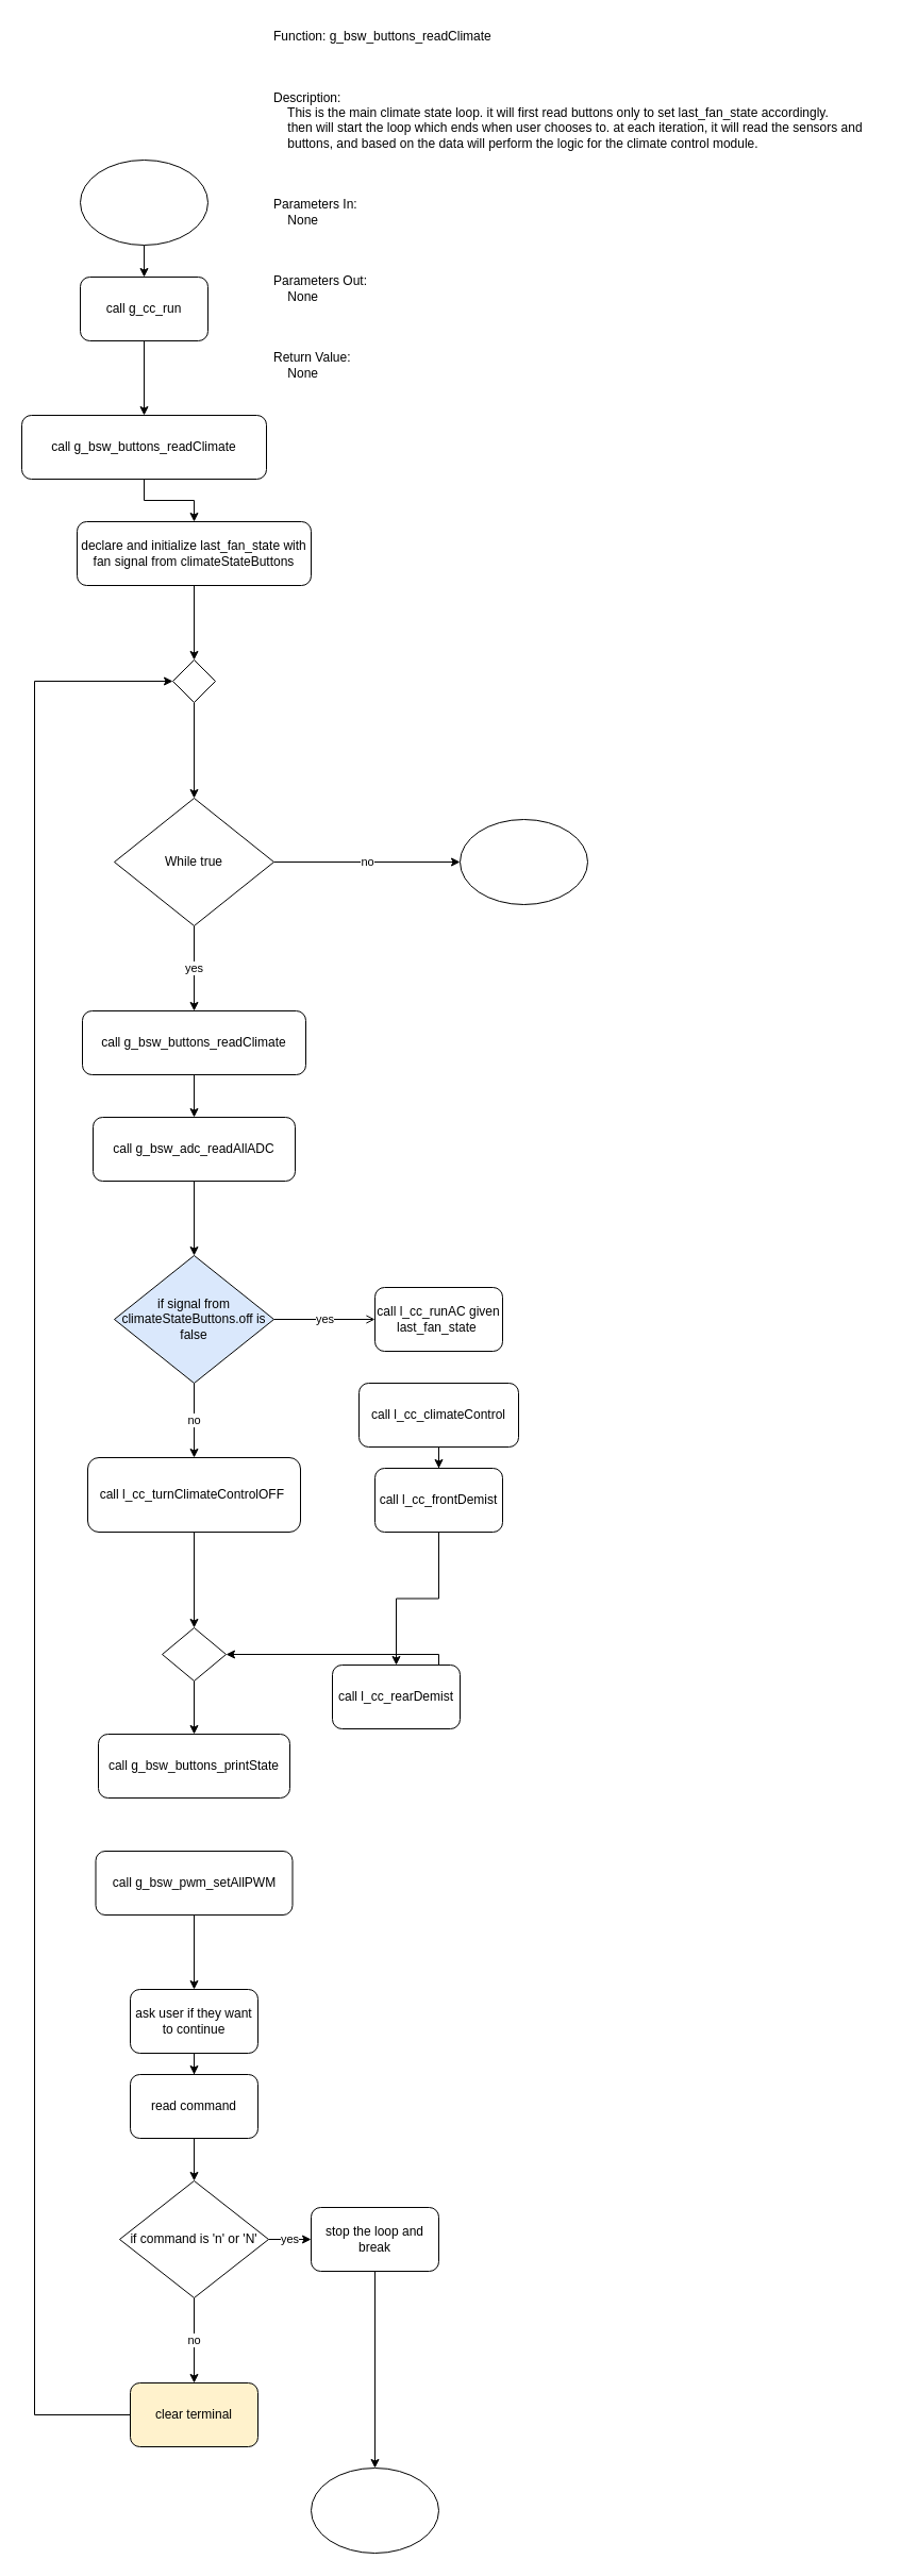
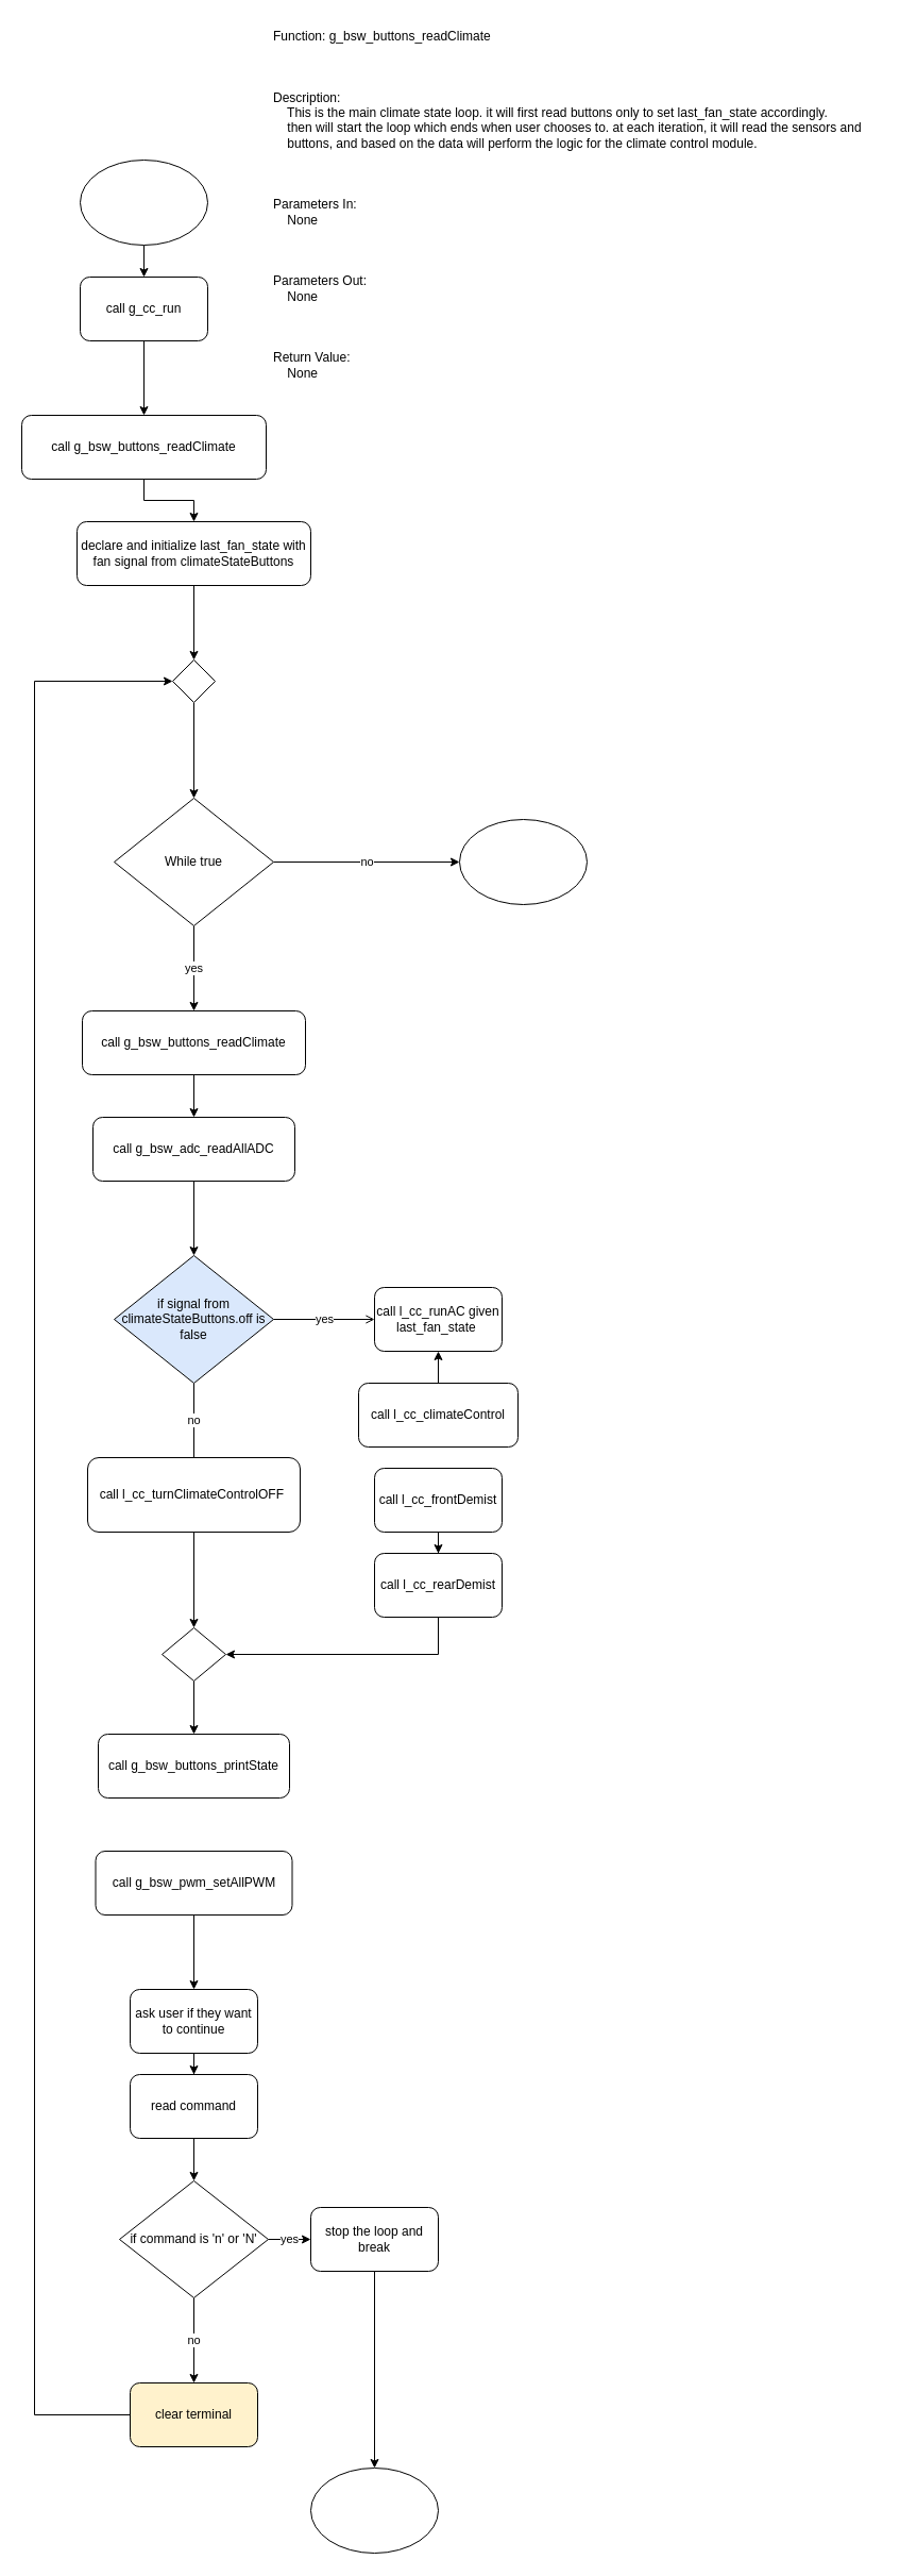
  <mxCell id="0" />
  <mxCell id="1" parent="0" />
  <mxCell id="2" style="edgeStyle=orthogonalEdgeStyle;rounded=0;orthogonalLoop=1;jettySize=auto;html=1;" edge="1" parent="1" source="3" target="5"><mxGeometry relative="1" as="geometry"><mxPoint x="135" y="290" as="targetPoint" /></mxGeometry></mxCell>
  <mxCell id="3" value="" style="ellipse;whiteSpace=wrap;html=1;" vertex="1" parent="1"><mxGeometry x="75" y="150" width="120" height="80" as="geometry" /></mxCell>
  <mxCell id="4" style="edgeStyle=orthogonalEdgeStyle;rounded=0;orthogonalLoop=1;jettySize=auto;html=1;" edge="1" parent="1" source="5" target="8"><mxGeometry relative="1" as="geometry"><mxPoint x="135" y="390" as="targetPoint" /></mxGeometry></mxCell>
  <mxCell id="5" value="call&amp;nbsp;g_cc_run" style="rounded=1;whiteSpace=wrap;html=1;" vertex="1" parent="1"><mxGeometry x="75" y="260" width="120" height="60" as="geometry" /></mxCell>
  <mxCell id="6" value="Function: g_bsw_buttons_readClimate&#10;&#10;&#10;&#10;Description:&#10;    This is the main climate state loop. it will first read buttons only to set last_fan_state accordingly.&#10;    then will start the loop which ends when user chooses to. at each iteration, it will read the sensors and &#10;    buttons, and based on the data will perform the logic for the climate control module.&#10;&#10;&#10;&#10;Parameters In:&#10;    None&#10;&#10;&#10;&#10;Parameters Out:&#10;    None&#10;&#10;&#10;&#10;Return Value:&#10;    None" style="text;whiteSpace=wrap;" vertex="1" parent="1"><mxGeometry x="255" width="570" height="340" as="geometry" y="20" /></mxCell>
  <mxCell id="7" style="edgeStyle=orthogonalEdgeStyle;rounded=0;orthogonalLoop=1;jettySize=auto;html=1;" edge="1" parent="1" source="8" target="10"><mxGeometry relative="1" as="geometry"><mxPoint x="135" y="520" as="targetPoint" /></mxGeometry></mxCell>
  <mxCell id="8" value="call&amp;nbsp;g_bsw_buttons_readClimate" style="rounded=1;whiteSpace=wrap;html=1;" vertex="1" parent="1"><mxGeometry x="20" y="390" width="230" height="60" as="geometry" /></mxCell>
  <mxCell id="9" style="edgeStyle=orthogonalEdgeStyle;rounded=0;orthogonalLoop=1;jettySize=auto;html=1;" edge="1" parent="1" source="15" target="13"><mxGeometry relative="1" as="geometry"><mxPoint x="182" y="640" as="targetPoint" /></mxGeometry></mxCell>
  <mxCell id="10" value="declare and initialize last_fan_state with fan signal from climateStateButtons" style="rounded=1;whiteSpace=wrap;html=1;" vertex="1" parent="1"><mxGeometry x="72" y="490" width="220" height="60" as="geometry" /></mxCell>
  <mxCell id="11" value="yes" style="edgeStyle=orthogonalEdgeStyle;rounded=0;orthogonalLoop=1;jettySize=auto;html=1;" edge="1" parent="1" source="13" target="17"><mxGeometry relative="1" as="geometry"><mxPoint x="182" y="920" as="targetPoint" /></mxGeometry></mxCell>
  <mxCell id="12" value="no" style="edgeStyle=orthogonalEdgeStyle;rounded=0;orthogonalLoop=1;jettySize=auto;html=1;" edge="1" parent="1" source="13" target="20"><mxGeometry relative="1" as="geometry"><mxPoint x="442" y="1340" as="targetPoint" /></mxGeometry></mxCell>
  <mxCell id="13" value="While true" style="rhombus;whiteSpace=wrap;html=1;" vertex="1" parent="1"><mxGeometry x="107" y="750" width="150" height="120" as="geometry" /></mxCell>
  <mxCell id="14" value="" style="edgeStyle=orthogonalEdgeStyle;rounded=0;orthogonalLoop=1;jettySize=auto;html=1;" edge="1" parent="1" source="10" target="15"><mxGeometry relative="1" as="geometry"><mxPoint x="135" y="710" as="targetPoint" /><mxPoint x="135" y="550" as="sourcePoint" /></mxGeometry></mxCell>
  <mxCell id="15" value="" style="rhombus;whiteSpace=wrap;html=1;" vertex="1" parent="1"><mxGeometry x="162" y="620" width="40" height="40" as="geometry" /></mxCell>
  <mxCell id="16" style="edgeStyle=orthogonalEdgeStyle;rounded=0;orthogonalLoop=1;jettySize=auto;html=1;" edge="1" parent="1" source="17" target="19"><mxGeometry relative="1" as="geometry"><mxPoint x="182" y="1060" as="targetPoint" /></mxGeometry></mxCell>
  <mxCell id="17" value="call&amp;nbsp;g_bsw_buttons_readClimate" style="rounded=1;whiteSpace=wrap;html=1;" vertex="1" parent="1"><mxGeometry x="77" y="950" width="210" height="60" as="geometry" /></mxCell>
  <mxCell id="18" style="edgeStyle=orthogonalEdgeStyle;rounded=0;orthogonalLoop=1;jettySize=auto;html=1;" edge="1" parent="1" source="19" target="23"><mxGeometry relative="1" as="geometry"><mxPoint x="182" y="1170" as="targetPoint" /></mxGeometry></mxCell>
  <mxCell id="19" value="call&amp;nbsp;g_bsw_adc_readAllADC" style="rounded=1;whiteSpace=wrap;html=1;" vertex="1" parent="1"><mxGeometry x="87" y="1050" width="190" height="60" as="geometry" /></mxCell>
  <mxCell id="20" value="" style="ellipse;whiteSpace=wrap;html=1;" vertex="1" parent="1"><mxGeometry x="432" y="770" width="120" height="80" as="geometry" /></mxCell>
  <mxCell id="21" value="yes" style="edgeStyle=orthogonalEdgeStyle;rounded=0;orthogonalLoop=1;jettySize=auto;html=1;exitX=1;exitY=0.5;exitDx=0;exitDy=0;endArrow=open;" edge="1" parent="1" source="23" target="24"><mxGeometry relative="1" as="geometry"><mxPoint x="382" y="1240" as="targetPoint" /></mxGeometry></mxCell>
- <mxCell id="22" value="no" style="edgeStyle=orthogonalEdgeStyle;rounded=0;orthogonalLoop=1;jettySize=auto;html=1;" edge="1" parent="1" source="23" target="32"><mxGeometry relative="1" as="geometry"><mxPoint x="182" y="1350" as="targetPoint" /></mxGeometry></mxCell>
+ <mxCell id="22" value="no" style="edgeStyle=orthogonalEdgeStyle;rounded=0;orthogonalLoop=1;jettySize=auto;html=1;endArrow=none;" edge="1" parent="1" source="23" target="32"><mxGeometry relative="1" as="geometry"><mxPoint x="182" y="1350" as="targetPoint" /></mxGeometry></mxCell>
  <mxCell id="23" value="if signal from climateStateButtons.off is false" style="rhombus;whiteSpace=wrap;html=1;fillColor=#dae8fc;" vertex="1" parent="1"><mxGeometry x="107" y="1180" width="150" height="120" as="geometry" /></mxCell>
  <mxCell id="24" value="call&amp;nbsp;l_cc_runAC given last_fan_state&lt;span style=&quot;background-color: initial;&quot;&gt;&amp;nbsp;&lt;/span&gt;" style="rounded=1;whiteSpace=wrap;html=1;" vertex="1" parent="1"><mxGeometry x="352" y="1210" width="120" height="60" as="geometry" /></mxCell>
- <mxCell id="25" style="edgeStyle=orthogonalEdgeStyle;rounded=0;orthogonalLoop=1;jettySize=auto;html=1;" edge="1" parent="1" source="26" target="28"><mxGeometry relative="1" as="geometry"><mxPoint x="412" y="1410" as="targetPoint" /></mxGeometry></mxCell>
+ <mxCell id="25" style="edgeStyle=orthogonalEdgeStyle;rounded=0;orthogonalLoop=1;jettySize=auto;html=1;" edge="1" parent="1" source="26" target="24"><mxGeometry relative="1" as="geometry"><mxPoint x="412" y="1410" as="targetPoint" /></mxGeometry></mxCell>
  <mxCell id="26" value="call&amp;nbsp;l_cc_climateControl" style="rounded=1;whiteSpace=wrap;html=1;" vertex="1" parent="1"><mxGeometry x="337" y="1300" width="150" height="60" as="geometry" /></mxCell>
  <mxCell id="27" style="edgeStyle=orthogonalEdgeStyle;rounded=0;orthogonalLoop=1;jettySize=auto;html=1;" edge="1" parent="1" source="28" target="30"><mxGeometry relative="1" as="geometry"><mxPoint x="412" y="1490" as="targetPoint" /></mxGeometry></mxCell>
  <mxCell id="28" value="call&amp;nbsp;l_cc_frontDemist" style="rounded=1;whiteSpace=wrap;html=1;" vertex="1" parent="1"><mxGeometry x="352" y="1380" width="120" height="60" as="geometry" /></mxCell>
  <mxCell id="29" style="edgeStyle=orthogonalEdgeStyle;rounded=0;orthogonalLoop=1;jettySize=auto;html=1;entryX=1;entryY=0.5;entryDx=0;entryDy=0;" edge="1" parent="1" source="30" target="34"><mxGeometry relative="1" as="geometry"><mxPoint x="232" y="1570" as="targetPoint" /><Array as="points"><mxPoint x="412" y="1555" /></Array></mxGeometry></mxCell>
- <mxCell id="30" value="call&amp;nbsp;l_cc_rearDemist" style="rounded=1;whiteSpace=wrap;html=1;" vertex="1" parent="1"><mxGeometry x="312" y="1565" width="120" height="60" as="geometry" /></mxCell>
+ <mxCell id="30" value="call&amp;nbsp;l_cc_rearDemist" style="rounded=1;whiteSpace=wrap;html=1;" vertex="1" parent="1"><mxGeometry x="352" y="1460" width="120" height="60" as="geometry" /></mxCell>
  <mxCell id="31" style="edgeStyle=orthogonalEdgeStyle;rounded=0;orthogonalLoop=1;jettySize=auto;html=1;" edge="1" parent="1" source="32" target="34"><mxGeometry relative="1" as="geometry"><mxPoint x="182" y="1500" as="targetPoint" /></mxGeometry></mxCell>
  <mxCell id="32" value="call&amp;nbsp;l_cc_turnClimateControlOFF&lt;span style=&quot;background-color: initial;&quot;&gt;&amp;nbsp;&lt;/span&gt;" style="rounded=1;whiteSpace=wrap;html=1;" vertex="1" parent="1"><mxGeometry x="82" y="1370" width="200" height="70" as="geometry" /></mxCell>
  <mxCell id="33" style="edgeStyle=orthogonalEdgeStyle;rounded=0;orthogonalLoop=1;jettySize=auto;html=1;" edge="1" parent="1" source="34" target="35"><mxGeometry relative="1" as="geometry"><mxPoint x="182" y="1660" as="targetPoint" /></mxGeometry></mxCell>
  <mxCell id="34" value="" style="rhombus;whiteSpace=wrap;html=1;" vertex="1" parent="1"><mxGeometry x="152" y="1530" width="60" height="50" as="geometry" /></mxCell>
  <mxCell id="35" value="call&amp;nbsp;g_bsw_buttons_printState" style="rounded=1;whiteSpace=wrap;html=1;" vertex="1" parent="1"><mxGeometry x="92" y="1630" width="180" height="60" as="geometry" /></mxCell>
  <mxCell id="36" style="edgeStyle=orthogonalEdgeStyle;rounded=0;orthogonalLoop=1;jettySize=auto;html=1;entryX=0.5;entryY=0;entryDx=0;entryDy=0;" edge="1" parent="1" source="37" target="39"><mxGeometry relative="1" as="geometry"><mxPoint x="182" y="1860" as="targetPoint" /></mxGeometry></mxCell>
  <mxCell id="37" value="call&amp;nbsp;g_bsw_pwm_setAllPWM" style="rounded=1;whiteSpace=wrap;html=1;" vertex="1" parent="1"><mxGeometry x="89.5" y="1740" width="185" height="60" as="geometry" /></mxCell>
  <mxCell id="38" style="edgeStyle=orthogonalEdgeStyle;rounded=0;orthogonalLoop=1;jettySize=auto;html=1;" edge="1" parent="1" source="39" target="41"><mxGeometry relative="1" as="geometry"><mxPoint x="182" y="1980" as="targetPoint" /></mxGeometry></mxCell>
  <mxCell id="39" value="ask user if they want to continue" style="rounded=1;whiteSpace=wrap;html=1;" vertex="1" parent="1"><mxGeometry x="122" y="1870" width="120" height="60" as="geometry" /></mxCell>
  <mxCell id="40" style="edgeStyle=orthogonalEdgeStyle;rounded=0;orthogonalLoop=1;jettySize=auto;html=1;" edge="1" parent="1" source="41" target="44"><mxGeometry relative="1" as="geometry"><mxPoint x="182" y="2060" as="targetPoint" /></mxGeometry></mxCell>
  <mxCell id="41" value="read command" style="rounded=1;whiteSpace=wrap;html=1;" vertex="1" parent="1"><mxGeometry x="122" y="1950" width="120" height="60" as="geometry" /></mxCell>
  <mxCell id="42" value="yes" style="edgeStyle=orthogonalEdgeStyle;rounded=0;orthogonalLoop=1;jettySize=auto;html=1;" edge="1" parent="1" source="44" target="46"><mxGeometry relative="1" as="geometry"><mxPoint x="312" y="2060" as="targetPoint" /></mxGeometry></mxCell>
  <mxCell id="43" value="no" style="edgeStyle=orthogonalEdgeStyle;rounded=0;orthogonalLoop=1;jettySize=auto;html=1;entryX=0.5;entryY=0;entryDx=0;entryDy=0;" edge="1" parent="1" source="44" target="48"><mxGeometry relative="1" as="geometry" /></mxCell>
  <mxCell id="44" value="if command is 'n' or 'N'" style="rhombus;whiteSpace=wrap;html=1;" vertex="1" parent="1"><mxGeometry x="112" y="2050" width="140" height="110" as="geometry" /></mxCell>
  <mxCell id="45" style="edgeStyle=orthogonalEdgeStyle;rounded=0;orthogonalLoop=1;jettySize=auto;html=1;" edge="1" parent="1" source="46" target="49"><mxGeometry relative="1" as="geometry"><mxPoint x="352" y="2330" as="targetPoint" /></mxGeometry></mxCell>
  <mxCell id="46" value="stop the loop and break" style="rounded=1;whiteSpace=wrap;html=1;" vertex="1" parent="1"><mxGeometry x="292" y="2075" width="120" height="60" as="geometry" /></mxCell>
  <mxCell id="47" style="edgeStyle=orthogonalEdgeStyle;rounded=0;orthogonalLoop=1;jettySize=auto;html=1;entryX=0;entryY=0.5;entryDx=0;entryDy=0;" edge="1" parent="1" source="48" target="15"><mxGeometry relative="1" as="geometry"><Array as="points"><mxPoint x="32" y="2270" /><mxPoint x="32" y="640" /></Array></mxGeometry></mxCell>
  <mxCell id="48" value="clear terminal" style="rounded=1;whiteSpace=wrap;html=1;fillColor=#fff2cc;" vertex="1" parent="1"><mxGeometry x="122" y="2240" width="120" height="60" as="geometry" /></mxCell>
  <mxCell id="49" value="" style="ellipse;whiteSpace=wrap;html=1;" vertex="1" parent="1"><mxGeometry x="292" y="2320" width="120" height="80" as="geometry" /></mxCell>
